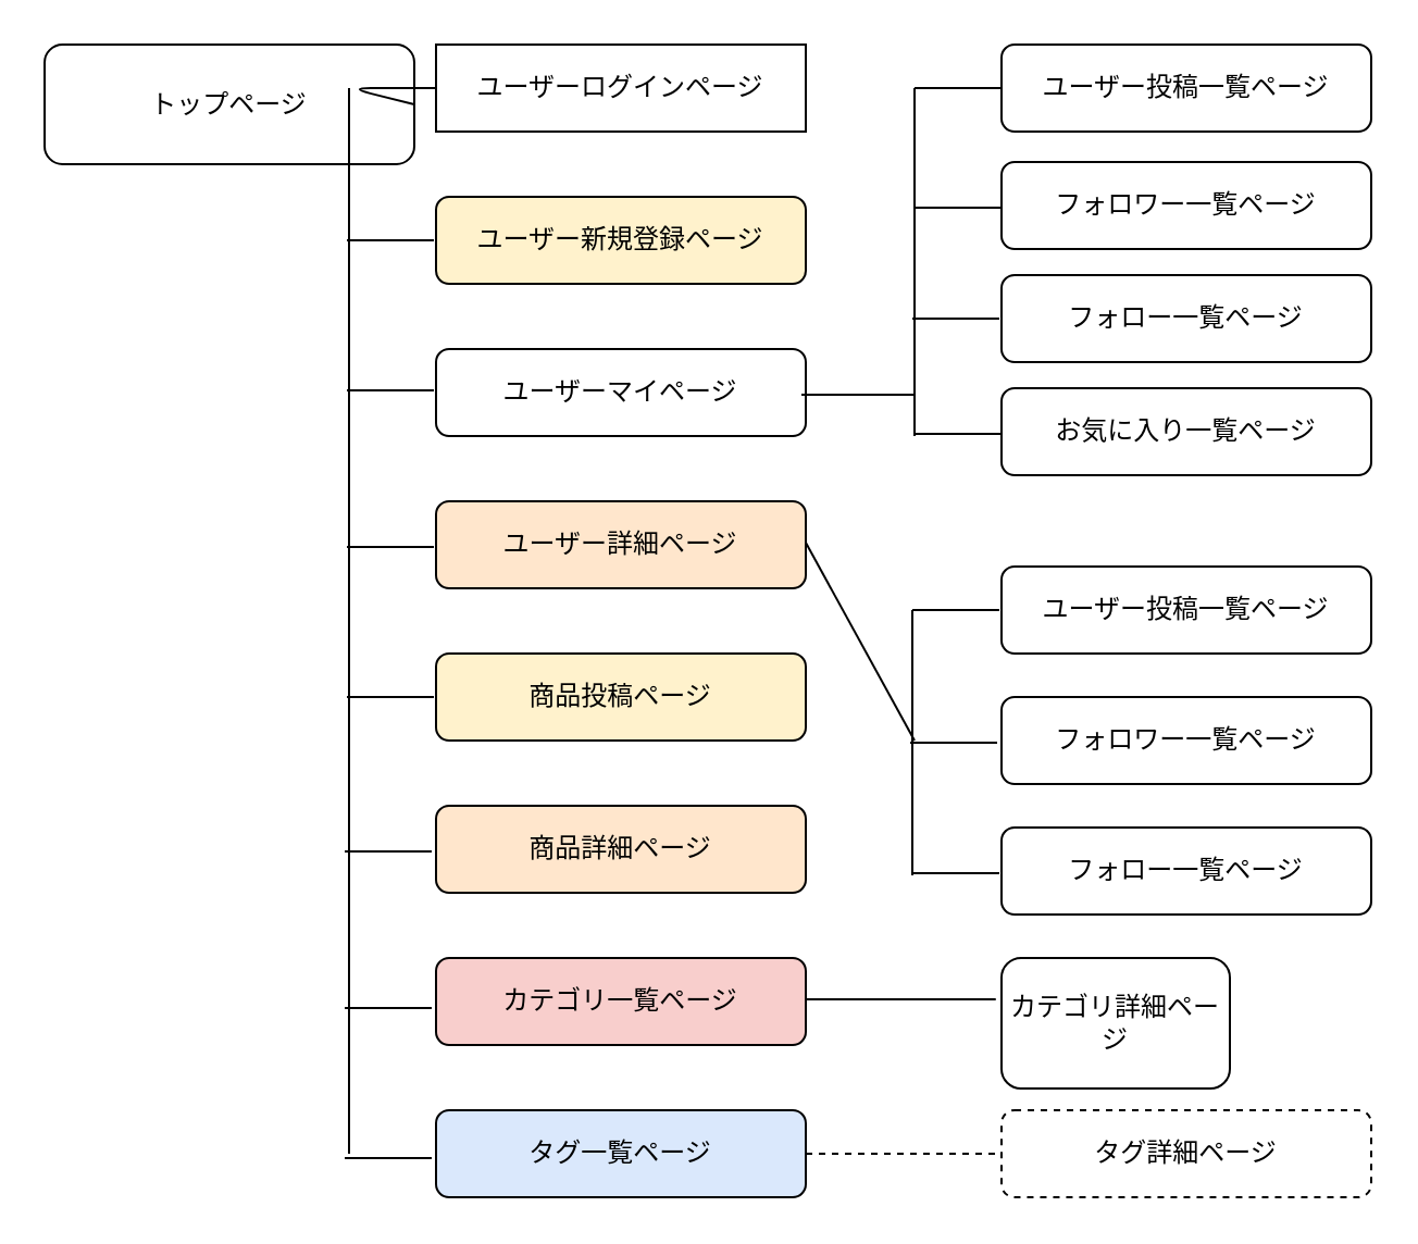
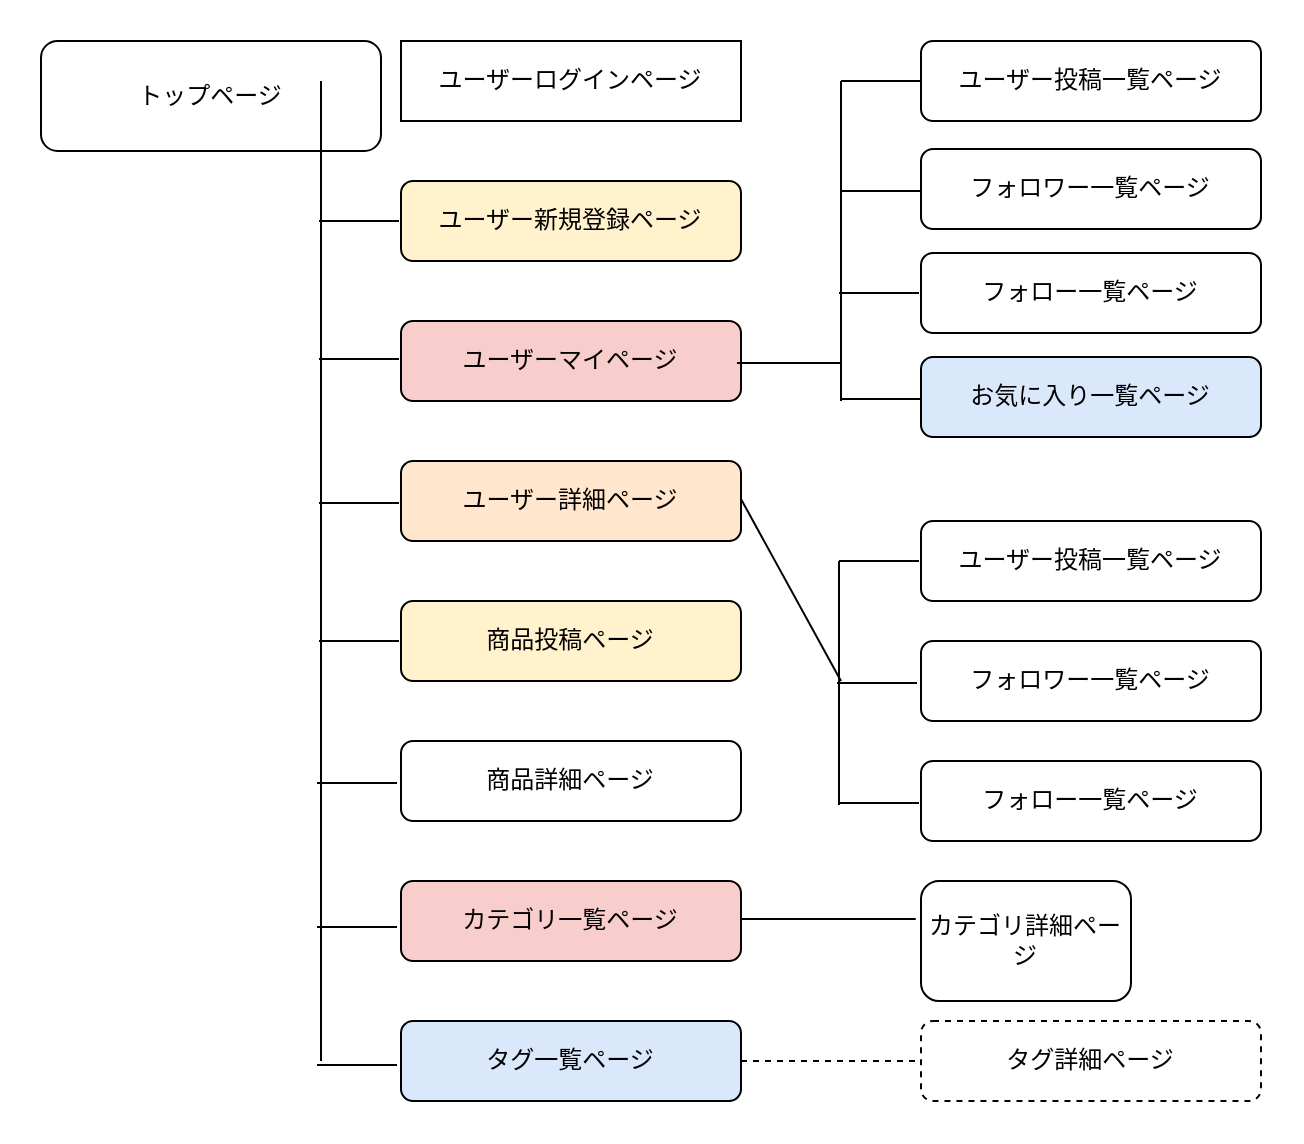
  <mxCell id="0" />
  <mxCell id="1" parent="0" />
  <mxCell id="2" value="トップページ" style="rounded=1;whiteSpace=wrap;html=1;" vertex="1" parent="1"><mxGeometry x="20" y="20" width="170" height="55" as="geometry" /></mxCell>
  <mxCell id="3" value="ユーザーログインページ" style="whiteSpace=wrap;html=1;rounded=0;" vertex="1" parent="1"><mxGeometry x="200" y="20" width="170" height="40" as="geometry" /></mxCell>
  <mxCell id="4" value="ユーザー新規登録ページ" style="rounded=1;whiteSpace=wrap;html=1;fillColor=#fff2cc;" vertex="1" parent="1"><mxGeometry x="200" y="90" width="170" height="40" as="geometry" /></mxCell>
- <mxCell id="5" value="ユーザーマイページ" style="rounded=1;whiteSpace=wrap;html=1;" vertex="1" parent="1"><mxGeometry x="200" y="160" width="170" height="40" as="geometry" /></mxCell>
+ <mxCell id="5" value="ユーザーマイページ" style="rounded=1;whiteSpace=wrap;html=1;fillColor=#f8cecc;" vertex="1" parent="1"><mxGeometry x="200" y="160" width="170" height="40" as="geometry" /></mxCell>
  <mxCell id="6" value="ユーザー詳細ページ" style="rounded=1;whiteSpace=wrap;html=1;fillColor=#ffe6cc;" vertex="1" parent="1"><mxGeometry x="200" y="230" width="170" height="40" as="geometry" /></mxCell>
  <mxCell id="7" value="商品投稿ページ" style="rounded=1;whiteSpace=wrap;html=1;fillColor=#fff2cc;" vertex="1" parent="1"><mxGeometry x="200" y="300" width="170" height="40" as="geometry" /></mxCell>
- <mxCell id="8" value="商品詳細ページ" style="rounded=1;whiteSpace=wrap;html=1;fillColor=#ffe6cc;" vertex="1" parent="1"><mxGeometry x="200" y="370" width="170" height="40" as="geometry" /></mxCell>
+ <mxCell id="8" value="商品詳細ページ" style="rounded=1;whiteSpace=wrap;html=1;" vertex="1" parent="1"><mxGeometry x="200" y="370" width="170" height="40" as="geometry" /></mxCell>
  <mxCell id="9" value="カテゴリ一覧ページ" style="rounded=1;whiteSpace=wrap;html=1;fillColor=#f8cecc;" vertex="1" parent="1"><mxGeometry x="200" y="440" width="170" height="40" as="geometry" /></mxCell>
  <mxCell id="10" value="タグ一覧ページ" style="rounded=1;whiteSpace=wrap;html=1;fillColor=#dae8fc;" vertex="1" parent="1"><mxGeometry x="200" y="510" width="170" height="40" as="geometry" /></mxCell>
  <mxCell id="11" value="フォロー一覧ページ" style="rounded=1;whiteSpace=wrap;html=1;" vertex="1" parent="1"><mxGeometry x="460" y="126" width="170" height="40" as="geometry" /></mxCell>
  <mxCell id="12" value="フォロワー一覧ページ" style="rounded=1;whiteSpace=wrap;html=1;" vertex="1" parent="1"><mxGeometry x="460" y="74" width="170" height="40" as="geometry" /></mxCell>
  <mxCell id="13" value="ユーザー投稿一覧ページ" style="rounded=1;whiteSpace=wrap;html=1;" vertex="1" parent="1"><mxGeometry x="460" y="20" width="170" height="40" as="geometry" /></mxCell>
- <mxCell id="14" value="お気に入り一覧ページ" style="rounded=1;whiteSpace=wrap;html=1;" vertex="1" parent="1"><mxGeometry x="460" y="178" width="170" height="40" as="geometry" /></mxCell>
+ <mxCell id="14" value="お気に入り一覧ページ" style="rounded=1;whiteSpace=wrap;html=1;fillColor=#dae8fc;" vertex="1" parent="1"><mxGeometry x="460" y="178" width="170" height="40" as="geometry" /></mxCell>
  <mxCell id="15" value="ユーザー投稿一覧ページ" style="rounded=1;whiteSpace=wrap;html=1;" vertex="1" parent="1"><mxGeometry x="460" y="260" width="170" height="40" as="geometry" /></mxCell>
  <mxCell id="16" value="フォロワー一覧ページ" style="rounded=1;whiteSpace=wrap;html=1;" vertex="1" parent="1"><mxGeometry x="460" y="320" width="170" height="40" as="geometry" /></mxCell>
  <mxCell id="17" value="フォロー一覧ページ" style="rounded=1;whiteSpace=wrap;html=1;" vertex="1" parent="1"><mxGeometry x="460" y="380" width="170" height="40" as="geometry" /></mxCell>
  <mxCell id="18" value="カテゴリ詳細ページ" style="rounded=1;whiteSpace=wrap;html=1;" vertex="1" parent="1"><mxGeometry x="460" y="440" width="105" height="60" as="geometry" /></mxCell>
  <mxCell id="19" value="タグ詳細ページ" style="rounded=1;whiteSpace=wrap;html=1;dashed=1;" vertex="1" parent="1"><mxGeometry x="460" y="510" width="170" height="40" as="geometry" /></mxCell>
- <mxCell id="20" value="" style="endArrow=none;html=1;exitX=1;exitY=0.5;exitDx=0;exitDy=0;entryX=0;entryY=0.5;entryDx=0;entryDy=0;" edge="1" parent="1" source="2" target="3"><mxGeometry width="50" height="50" relative="1" as="geometry"><mxPoint x="380" y="280" as="sourcePoint" /><mxPoint x="430" y="230" as="targetPoint" /><Array as="points"><mxPoint x="160" y="40" /></Array></mxGeometry></mxCell>
  <mxCell id="21" value="" style="endArrow=none;html=1;exitX=1;exitY=0.5;exitDx=0;exitDy=0;" edge="1" parent="1"><mxGeometry width="50" height="50" relative="1" as="geometry"><mxPoint x="368" y="181" as="sourcePoint" /><mxPoint x="420" y="181" as="targetPoint" /><Array as="points"><mxPoint x="420" y="181" /></Array></mxGeometry></mxCell>
  <mxCell id="22" value="" style="endArrow=none;html=1;" edge="1" parent="1"><mxGeometry width="50" height="50" relative="1" as="geometry"><mxPoint x="160" y="40" as="sourcePoint" /><mxPoint x="160" y="530" as="targetPoint" /><Array as="points" /></mxGeometry></mxCell>
  <mxCell id="23" value="" style="endArrow=none;html=1;exitX=1;exitY=0.5;exitDx=0;exitDy=0;" edge="1" parent="1"><mxGeometry width="50" height="50" relative="1" as="geometry"><mxPoint x="159" y="110" as="sourcePoint" /><mxPoint x="199" y="110" as="targetPoint" /><Array as="points"><mxPoint x="199" y="110" /></Array></mxGeometry></mxCell>
  <mxCell id="24" value="" style="endArrow=none;html=1;exitX=1;exitY=0.5;exitDx=0;exitDy=0;" edge="1" parent="1"><mxGeometry width="50" height="50" relative="1" as="geometry"><mxPoint x="159" y="179" as="sourcePoint" /><mxPoint x="199" y="179" as="targetPoint" /><Array as="points"><mxPoint x="199" y="179" /></Array></mxGeometry></mxCell>
  <mxCell id="25" value="" style="endArrow=none;html=1;exitX=1;exitY=0.5;exitDx=0;exitDy=0;" edge="1" parent="1"><mxGeometry width="50" height="50" relative="1" as="geometry"><mxPoint x="159" y="251" as="sourcePoint" /><mxPoint x="199" y="251" as="targetPoint" /><Array as="points"><mxPoint x="199" y="251" /></Array></mxGeometry></mxCell>
  <mxCell id="26" value="" style="endArrow=none;html=1;exitX=1;exitY=0.5;exitDx=0;exitDy=0;" edge="1" parent="1"><mxGeometry width="50" height="50" relative="1" as="geometry"><mxPoint x="159" y="320" as="sourcePoint" /><mxPoint x="199" y="320" as="targetPoint" /><Array as="points"><mxPoint x="199" y="320" /></Array></mxGeometry></mxCell>
  <mxCell id="27" value="" style="endArrow=none;html=1;exitX=1;exitY=0.5;exitDx=0;exitDy=0;" edge="1" parent="1"><mxGeometry width="50" height="50" relative="1" as="geometry"><mxPoint x="158" y="391" as="sourcePoint" /><mxPoint x="198" y="391" as="targetPoint" /><Array as="points"><mxPoint x="198" y="391" /></Array></mxGeometry></mxCell>
  <mxCell id="28" value="" style="endArrow=none;html=1;exitX=1;exitY=0.5;exitDx=0;exitDy=0;" edge="1" parent="1"><mxGeometry width="50" height="50" relative="1" as="geometry"><mxPoint x="158" y="463" as="sourcePoint" /><mxPoint x="198" y="463" as="targetPoint" /><Array as="points"><mxPoint x="198" y="463" /></Array></mxGeometry></mxCell>
  <mxCell id="29" value="" style="endArrow=none;html=1;exitX=1;exitY=0.5;exitDx=0;exitDy=0;" edge="1" parent="1"><mxGeometry width="50" height="50" relative="1" as="geometry"><mxPoint x="158" y="532" as="sourcePoint" /><mxPoint x="198" y="532" as="targetPoint" /><Array as="points"><mxPoint x="198" y="532" /></Array></mxGeometry></mxCell>
  <mxCell id="30" value="" style="endArrow=none;html=1;exitX=1;exitY=0.5;exitDx=0;exitDy=0;" edge="1" parent="1"><mxGeometry width="50" height="50" relative="1" as="geometry"><mxPoint x="420" y="40" as="sourcePoint" /><mxPoint x="460" y="40" as="targetPoint" /><Array as="points"><mxPoint x="460" y="40" /></Array></mxGeometry></mxCell>
  <mxCell id="31" value="" style="endArrow=none;html=1;exitX=1;exitY=0.5;exitDx=0;exitDy=0;" edge="1" parent="1"><mxGeometry width="50" height="50" relative="1" as="geometry"><mxPoint x="420" y="95" as="sourcePoint" /><mxPoint x="460" y="95" as="targetPoint" /><Array as="points"><mxPoint x="460" y="95" /></Array></mxGeometry></mxCell>
  <mxCell id="32" value="" style="endArrow=none;html=1;exitX=1;exitY=0.5;exitDx=0;exitDy=0;" edge="1" parent="1"><mxGeometry width="50" height="50" relative="1" as="geometry"><mxPoint x="420" y="199" as="sourcePoint" /><mxPoint x="460" y="199" as="targetPoint" /><Array as="points"><mxPoint x="460" y="199" /></Array></mxGeometry></mxCell>
  <mxCell id="33" value="" style="endArrow=none;html=1;" edge="1" parent="1"><mxGeometry width="50" height="50" relative="1" as="geometry"><mxPoint x="420" y="40" as="sourcePoint" /><mxPoint x="420" y="200" as="targetPoint" /><Array as="points"><mxPoint x="420" y="200" /></Array></mxGeometry></mxCell>
  <mxCell id="34" value="" style="endArrow=none;html=1;exitX=1;exitY=0.5;exitDx=0;exitDy=0;" edge="1" parent="1"><mxGeometry width="50" height="50" relative="1" as="geometry"><mxPoint x="419" y="146" as="sourcePoint" /><mxPoint x="459" y="146" as="targetPoint" /><Array as="points"><mxPoint x="459" y="146" /></Array></mxGeometry></mxCell>
  <mxCell id="35" value="" style="endArrow=none;html=1;exitX=1;exitY=0.5;exitDx=0;exitDy=0;" edge="1" parent="1"><mxGeometry width="50" height="50" relative="1" as="geometry"><mxPoint x="419" y="280" as="sourcePoint" /><mxPoint x="459" y="280" as="targetPoint" /><Array as="points"><mxPoint x="459" y="280" /></Array></mxGeometry></mxCell>
  <mxCell id="36" value="" style="endArrow=none;html=1;exitX=1;exitY=0.5;exitDx=0;exitDy=0;" edge="1" parent="1"><mxGeometry width="50" height="50" relative="1" as="geometry"><mxPoint x="419" y="401" as="sourcePoint" /><mxPoint x="459" y="401" as="targetPoint" /><Array as="points"><mxPoint x="459" y="401" /></Array></mxGeometry></mxCell>
  <mxCell id="37" value="" style="endArrow=none;html=1;exitX=1;exitY=0.5;exitDx=0;exitDy=0;" edge="1" parent="1"><mxGeometry width="50" height="50" relative="1" as="geometry"><mxPoint x="418" y="341" as="sourcePoint" /><mxPoint x="458" y="341" as="targetPoint" /><Array as="points"><mxPoint x="458" y="341" /></Array></mxGeometry></mxCell>
  <mxCell id="38" value="" style="endArrow=none;html=1;" edge="1" parent="1"><mxGeometry width="50" height="50" relative="1" as="geometry"><mxPoint x="419" y="280" as="sourcePoint" /><mxPoint x="419" y="402" as="targetPoint" /><Array as="points" /></mxGeometry></mxCell>
  <mxCell id="39" value="" style="endArrow=none;html=1;exitX=1;exitY=0.5;exitDx=0;exitDy=0;" edge="1" parent="1"><mxGeometry width="50" height="50" relative="1" as="geometry"><mxPoint x="370" y="249" as="sourcePoint" /><mxPoint x="420" y="340" as="targetPoint" /><Array as="points" /></mxGeometry></mxCell>
  <mxCell id="40" value="" style="endArrow=none;html=1;exitX=1;exitY=0.5;exitDx=0;exitDy=0;entryX=0;entryY=0.5;entryDx=0;entryDy=0;dashed=1;" edge="1" parent="1" source="10" target="19"><mxGeometry width="50" height="50" relative="1" as="geometry"><mxPoint x="374" y="532" as="sourcePoint" /><mxPoint x="450" y="532" as="targetPoint" /><Array as="points"><mxPoint x="460" y="530" /></Array></mxGeometry></mxCell>
  <mxCell id="41" value="" style="endArrow=none;html=1;exitX=1;exitY=0.5;exitDx=0;exitDy=0;" edge="1" parent="1"><mxGeometry width="50" height="50" relative="1" as="geometry"><mxPoint x="370" y="459" as="sourcePoint" /><mxPoint x="410" y="459" as="targetPoint" /><Array as="points"><mxPoint x="410" y="459" /><mxPoint x="462" y="459" /></Array></mxGeometry></mxCell>
